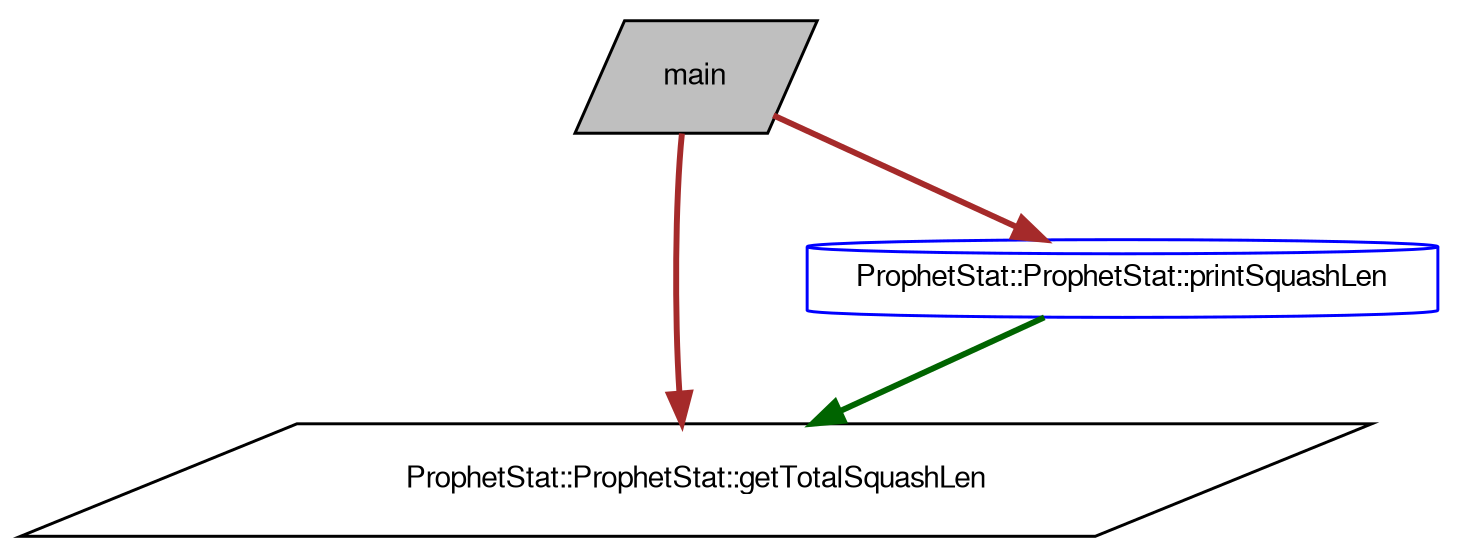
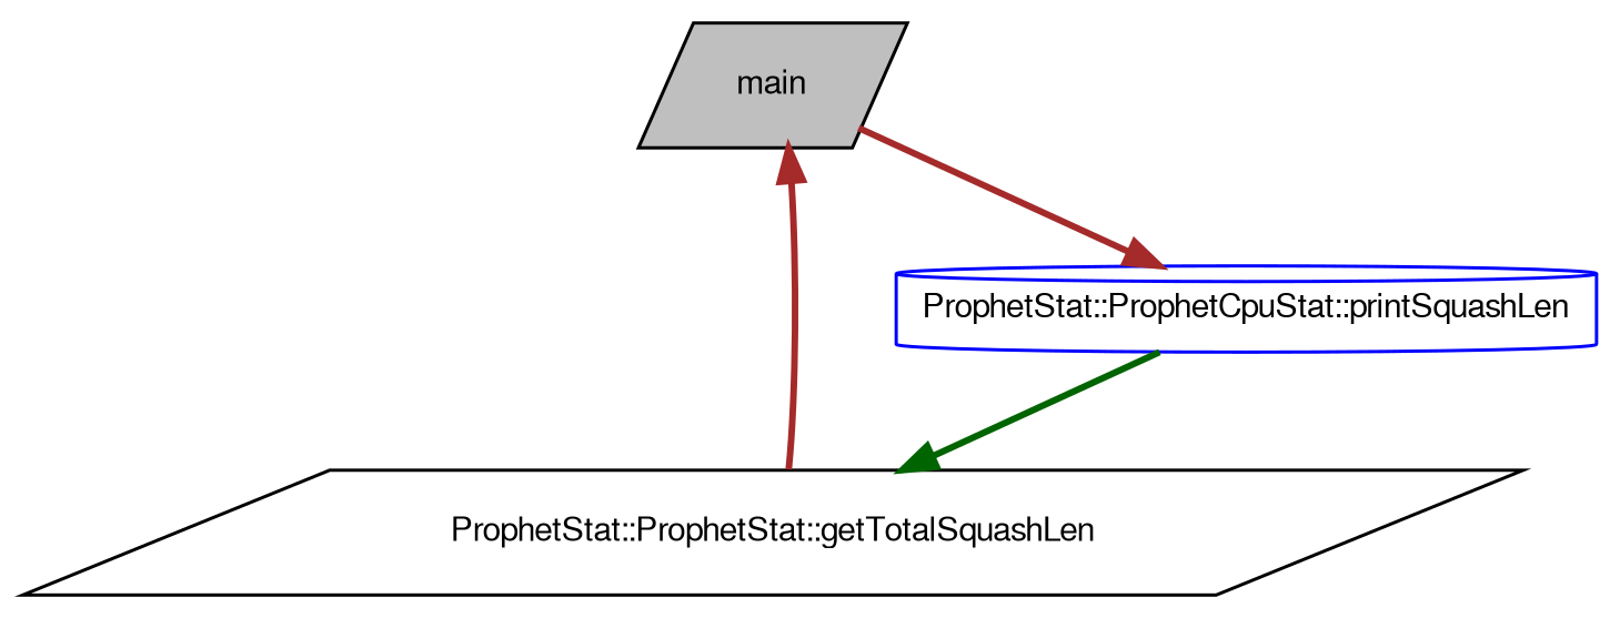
  digraph {
    rankdir=TB
    node [color=black fillcolor=white fontname=FreeSans fontsize=10 shape=parallelogram style=filled]
    edge [color=brown fontname=FreeSans fontsize=10 labelfontname=FreeSans labelfontsize=10 style=bold]
    n1 [fillcolor=grey75 fontcolor=black height=0.2 label=main width=0.4]
    n2 [height=0.2 label="ProphetStat::ProphetStat::getTotalSquashLen" width=0.4]
-   n3 [color=blue height=0.2 label="ProphetStat::ProphetStat::printSquashLen" shape=cylinder width=0.4]
-   n1 -> n2
+   n3 [color=blue height=0.2 label="ProphetStat::ProphetCpuStat::printSquashLen" shape=cylinder width=0.4]
+   n2 -> n1
    n1 -> n3
    n3 -> n2 [color=darkgreen]
  }
